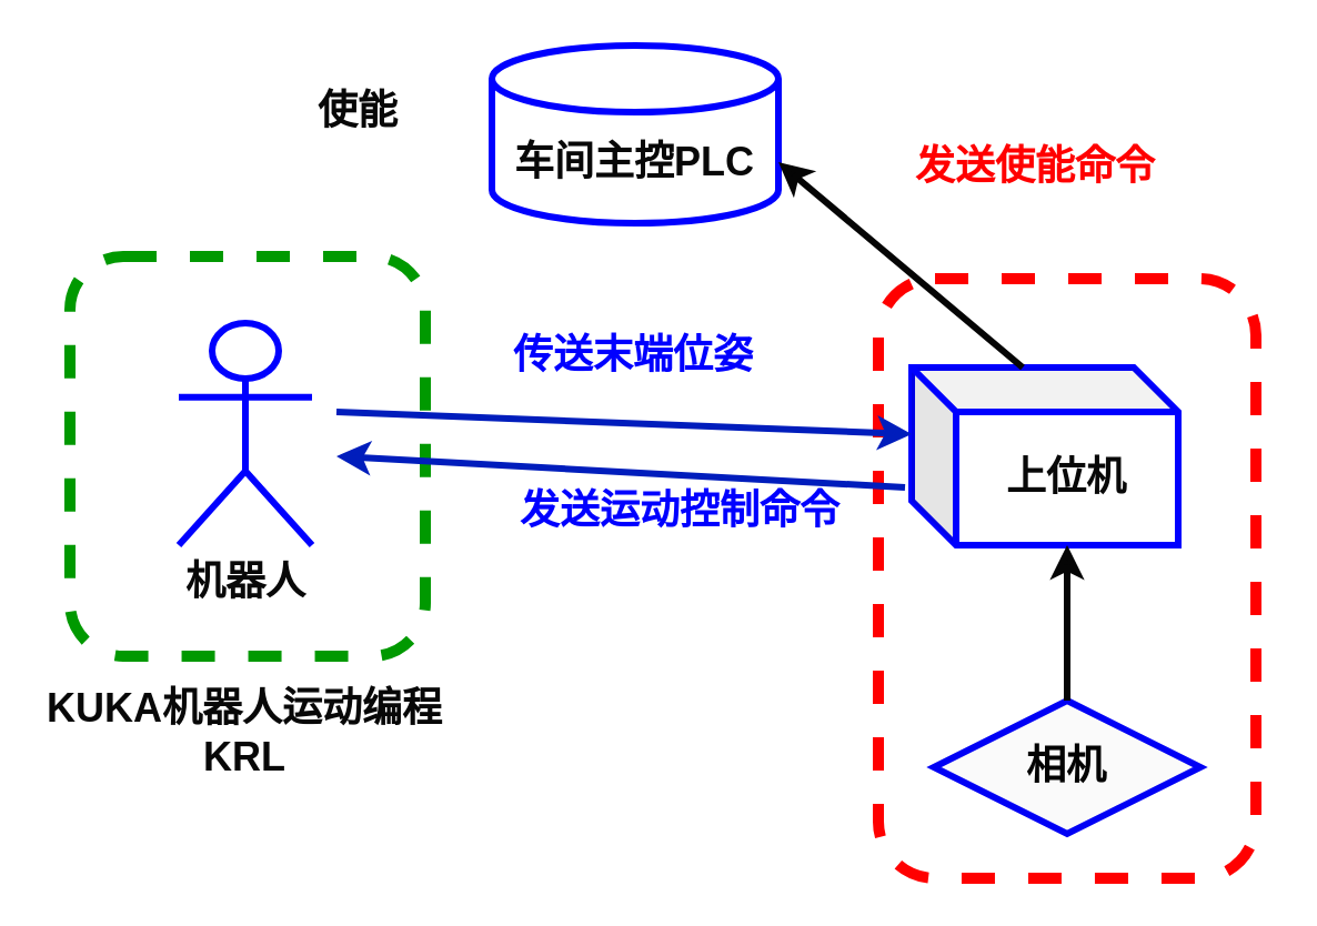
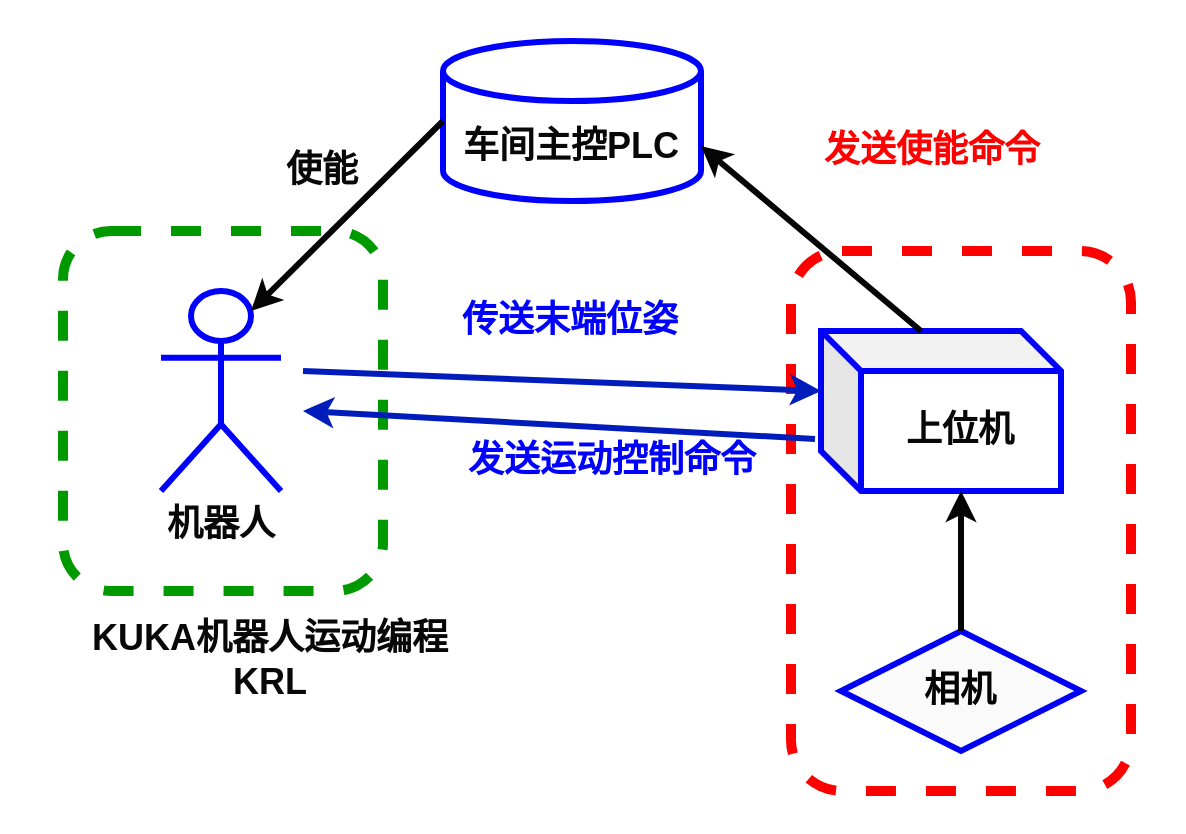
  <mxCell id="0" />
  <mxCell id="1" parent="0" />
  <mxCell id="2" value="&lt;font style=&quot;font-size: 18px&quot; color=&quot;#080808&quot;&gt;&lt;b&gt;车间主控PLC&lt;/b&gt;&lt;/font&gt;" style="shape=cylinder3;whiteSpace=wrap;html=1;boundedLbl=1;backgroundOutline=1;size=15;fillColor=none;strokeColor=#0000FF;strokeWidth=3;" parent="1" vertex="1"><mxGeometry x="221" y="20" width="129" height="80" as="geometry" /></mxCell>
  <mxCell id="3" value="&lt;font color=&quot;#080808&quot; style=&quot;font-size: 18px&quot;&gt;&lt;b&gt;上位机&lt;/b&gt;&lt;/font&gt;&lt;span style=&quot;color: rgba(0 , 0 , 0 , 0) ; font-family: monospace ; font-size: 0px&quot;&gt;%3CmxGraphModel%3E%3Croot%3E%3CmxCell%20id%3D%220%22%2F%3E%3CmxCell%20id%3D%221%22%20parent%3D%220%22%2F%3E%3CmxCell%20id%3D%222%22%20value%3D%22%26lt%3Bfont%20color%3D%26quot%3B%23080808%26quot%3B%20style%3D%26quot%3Bfont-size%3A%2018px%26quot%3B%26gt%3B%26lt%3Bb%26gt%3B%E6%9C%BA%E5%99%A8%E4%BA%BA%26lt%3B%2Fb%26gt%3B%26lt%3B%2Ffont%26gt%3B%22%20style%3D%22shape%3Dcube%3BwhiteSpace%3Dwrap%3Bhtml%3D1%3BboundedLbl%3D1%3BbackgroundOutline%3D1%3BdarkOpacity%3D0.05%3BdarkOpacity2%3D0.1%3BstrokeColor%3D%230000FF%3BstrokeWidth%3D3%3BfillColor%3Dnone%3B%22%20vertex%3D%221%22%20parent%3D%221%22%3E%3CmxGeometry%20x%3D%22300%22%20y%3D%22230%22%20width%3D%22120%22%20height%3D%2280%22%20as%3D%22geometry%22%2F%3E%3C%2FmxCell%3E%3C%2Froot%3E%3C%2FmxGraphModel%3E&lt;/span&gt;" style="shape=cube;whiteSpace=wrap;html=1;boundedLbl=1;backgroundOutline=1;darkOpacity=0.05;darkOpacity2=0.1;strokeColor=#0000FF;strokeWidth=3;fillColor=none;" parent="1" vertex="1"><mxGeometry x="410" y="165" width="120" height="80" as="geometry" /></mxCell>
  <mxCell id="4" value="&lt;b&gt;机器人&lt;/b&gt;" style="shape=umlActor;verticalLabelPosition=bottom;verticalAlign=top;html=1;outlineConnect=0;fontSize=18;fontColor=#080808;strokeColor=#0000FF;strokeWidth=3;fillColor=none;" parent="1" vertex="1"><mxGeometry x="80" y="145" width="60" height="100" as="geometry" /></mxCell>
  <mxCell id="5" value="&lt;font size=&quot;1&quot;&gt;&lt;b style=&quot;font-size: 18px&quot;&gt;相机&lt;/b&gt;&lt;/font&gt;" style="rhombus;whiteSpace=wrap;html=1;fontSize=12;arcSize=20;fillColor=#FAFAFA;strokeColor=#0000F5;fontColor=#030303;strokeWidth=3;" parent="1" vertex="1"><mxGeometry x="420" y="315" width="120" height="60" as="geometry" /></mxCell>
+ <mxCell id="6" style="edgeStyle=none;html=1;entryX=0.75;entryY=0.1;entryDx=0;entryDy=0;fontSize=18;strokeColor=#050505;strokeWidth=3;exitX=0;exitY=0.5;exitDx=0;exitDy=0;exitPerimeter=0;entryPerimeter=0;" parent="1" source="2" target="4" edge="1"><mxGeometry relative="1" as="geometry"><mxPoint x="180" y="325" as="sourcePoint" /><mxPoint x="290" y="325" as="targetPoint" /></mxGeometry></mxCell>
  <mxCell id="7" style="edgeStyle=none;html=1;entryX=1;entryY=0;entryDx=0;entryDy=52.5;fontSize=18;strokeColor=#050505;strokeWidth=3;entryPerimeter=0;exitX=0;exitY=0;exitDx=50;exitDy=0;exitPerimeter=0;" parent="1" source="3" target="2" edge="1"><mxGeometry relative="1" as="geometry"><mxPoint x="441" y="65" as="sourcePoint" /><mxPoint x="240" y="255" as="targetPoint" /></mxGeometry></mxCell>
  <mxCell id="8" style="edgeStyle=none;html=1;entryX=0;entryY=0;entryDx=70;entryDy=80;fontSize=18;strokeColor=#050505;strokeWidth=3;entryPerimeter=0;exitX=0.5;exitY=0;exitDx=0;exitDy=0;" parent="1" source="5" target="3" edge="1"><mxGeometry relative="1" as="geometry"><mxPoint x="611" y="285" as="sourcePoint" /><mxPoint x="380" y="315" as="targetPoint" /></mxGeometry></mxCell>
  <mxCell id="9" value="" style="rounded=1;whiteSpace=wrap;html=1;dashed=1;strokeWidth=5;strokeColor=#FF0000;fillColor=none;" parent="1" vertex="1"><mxGeometry x="395" y="125" width="170" height="270" as="geometry" /></mxCell>
  <mxCell id="10" value="" style="rounded=1;whiteSpace=wrap;html=1;dashed=1;strokeWidth=5;strokeColor=#009900;fillColor=none;" parent="1" vertex="1"><mxGeometry x="31" y="115" width="160" height="180" as="geometry" /></mxCell>
- <mxCell id="11" value="&lt;b&gt;&lt;font style=&quot;font-size: 18px&quot; color=&quot;#080808&quot;&gt;KUKA机器人运动编程KRL&lt;/font&gt;&lt;/b&gt;" style="text;html=1;strokeColor=none;fillColor=none;align=center;verticalAlign=middle;whiteSpace=wrap;rounded=0;dashed=1;" parent="1" vertex="1"><mxGeometry x="20" y="315" width="180" height="30" as="geometry" /></mxCell>
+ <mxCell id="11" value="&lt;b&gt;&lt;font style=&quot;font-size: 18px&quot; color=&quot;#080808&quot;&gt;KUKA机器人运动编程KRL&lt;/font&gt;&lt;/b&gt;" style="text;html=1;strokeColor=none;fillColor=none;align=center;verticalAlign=middle;whiteSpace=wrap;rounded=0;dashed=1;" parent="1" vertex="1"><mxGeometry x="45" y="315" width="180" height="30" as="geometry" /></mxCell>
  <mxCell id="12" value="&lt;b&gt;&lt;font style=&quot;font-size: 18px&quot;&gt;&lt;font color=&quot;#ff0000&quot;&gt;发送使能命令&lt;/font&gt;&lt;br&gt;&lt;/font&gt;&lt;/b&gt;" style="text;html=1;strokeColor=none;fillColor=none;align=center;verticalAlign=middle;whiteSpace=wrap;rounded=0;dashed=1;" parent="1" vertex="1"><mxGeometry x="361" y="35" width="210" height="80" as="geometry" /></mxCell>
- <mxCell id="13" value="&lt;font color=&quot;#080808&quot;&gt;&lt;span style=&quot;font-size: 18px&quot;&gt;&lt;b&gt;使能&lt;/b&gt;&lt;/span&gt;&lt;/font&gt;" style="text;html=1;strokeColor=none;fillColor=none;align=center;verticalAlign=middle;whiteSpace=wrap;rounded=0;" parent="1" vertex="1"><mxGeometry x="131" y="35" width="60" height="30" as="geometry" /></mxCell>
+ <mxCell id="13" value="&lt;font color=&quot;#080808&quot;&gt;&lt;span style=&quot;font-size: 18px&quot;&gt;&lt;b&gt;使能&lt;/b&gt;&lt;/span&gt;&lt;/font&gt;" style="text;html=1;strokeColor=none;fillColor=none;align=center;verticalAlign=middle;whiteSpace=wrap;rounded=0;" parent="1" vertex="1"><mxGeometry x="131" y="70" width="60" height="30" as="geometry" /></mxCell>
  <mxCell id="14" style="edgeStyle=none;html=1;fontSize=18;strokeColor=#001DBC;strokeWidth=3;entryX=0;entryY=0;entryDx=0;entryDy=30;entryPerimeter=0;fillColor=#0050ef;" parent="1" target="3" edge="1"><mxGeometry relative="1" as="geometry"><mxPoint x="151" y="185" as="sourcePoint" /><mxPoint x="361" y="175" as="targetPoint" /></mxGeometry></mxCell>
  <mxCell id="15" value="&lt;span style=&quot;font-size: 18px&quot;&gt;&lt;b&gt;&lt;font color=&quot;#0000ff&quot;&gt;传送末端位姿&lt;/font&gt;&lt;/b&gt;&lt;/span&gt;" style="text;html=1;strokeColor=none;fillColor=none;align=center;verticalAlign=middle;whiteSpace=wrap;rounded=0;" parent="1" vertex="1"><mxGeometry x="220" y="145" width="130" height="30" as="geometry" /></mxCell>
  <mxCell id="16" style="edgeStyle=none;html=1;fontSize=18;strokeColor=#001DBC;strokeWidth=3;fillColor=#0050ef;exitX=-0.025;exitY=0.675;exitDx=0;exitDy=0;exitPerimeter=0;" edge="1" parent="1" source="3"><mxGeometry relative="1" as="geometry"><mxPoint x="351" y="225" as="sourcePoint" /><mxPoint x="151" y="205" as="targetPoint" /></mxGeometry></mxCell>
  <mxCell id="17" value="&lt;span style=&quot;font-size: 18px&quot;&gt;&lt;b&gt;&lt;font color=&quot;#0000ff&quot;&gt;发送运动控制命令&lt;/font&gt;&lt;/b&gt;&lt;/span&gt;" style="text;html=1;strokeColor=none;fillColor=none;align=center;verticalAlign=middle;whiteSpace=wrap;rounded=0;" vertex="1" parent="1"><mxGeometry x="231" y="215" width="150" height="30" as="geometry" /></mxCell>
